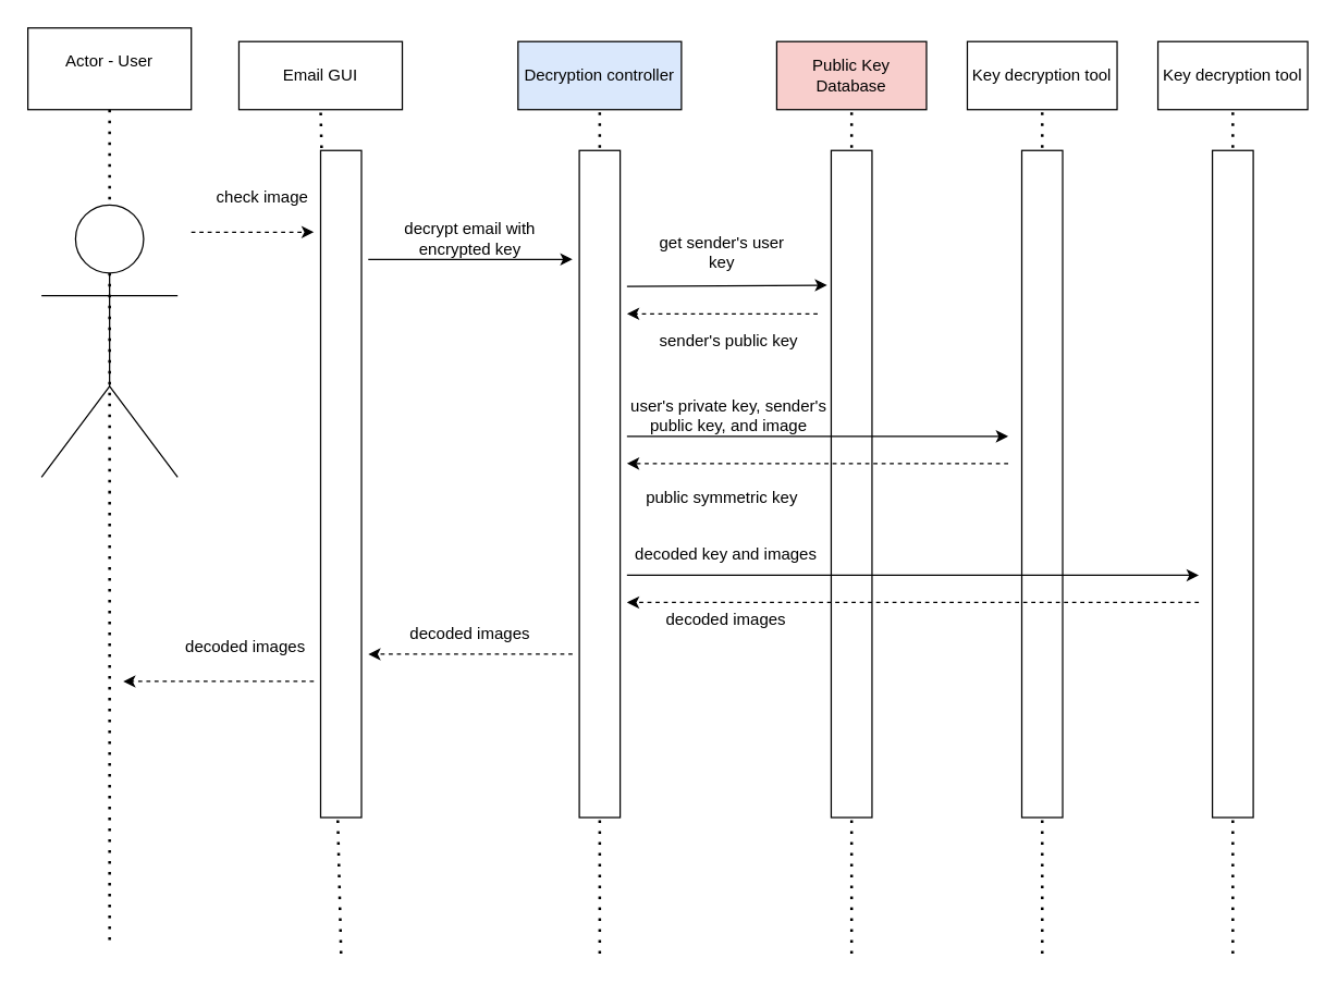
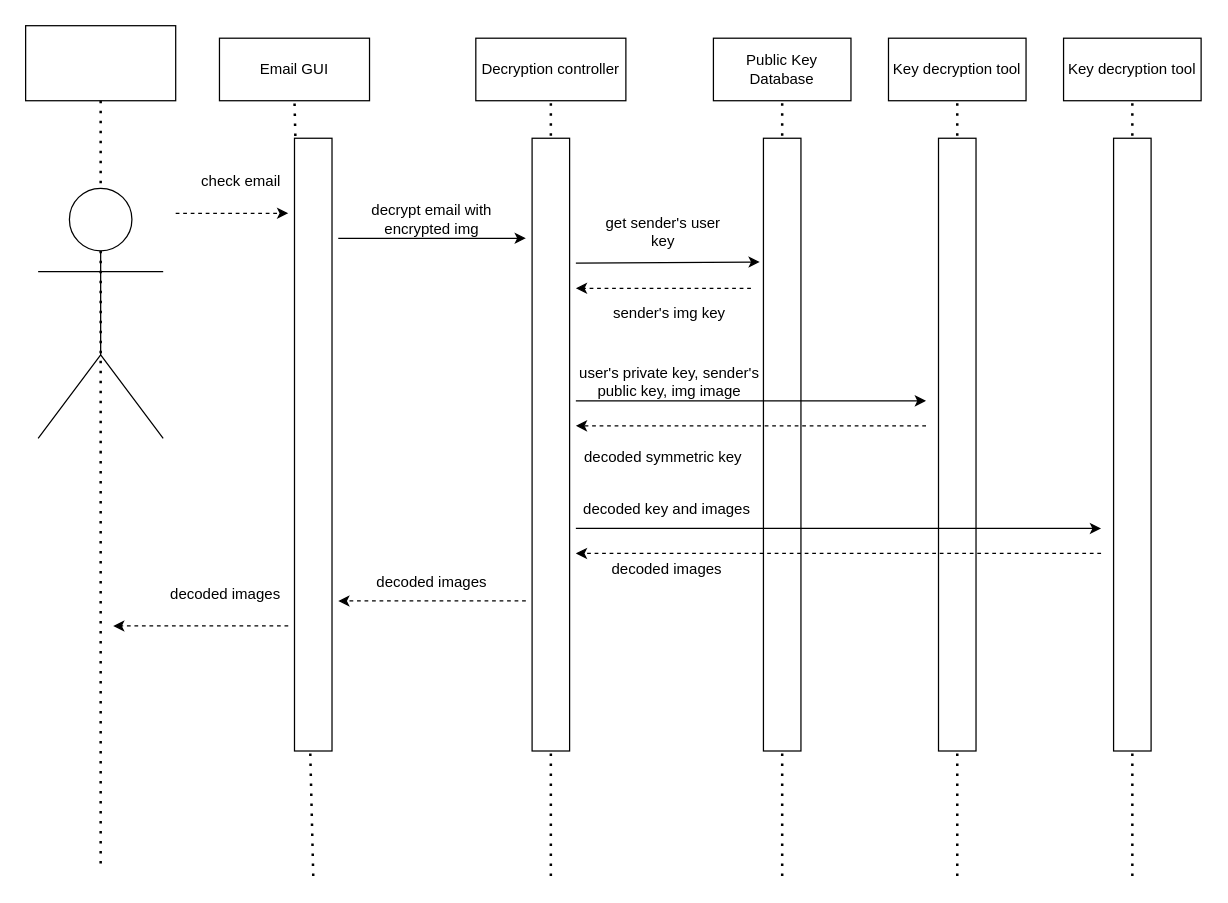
  <mxCell id="0" />
  <mxCell id="1" parent="0" />
  <mxCell id="2" value="" style="rounded=0;whiteSpace=wrap;html=1;" vertex="1" parent="1"><mxGeometry x="20" y="20" width="120" height="60" as="geometry" /></mxCell>
- <mxCell id="3" value="Actor - User" style="text;html=1;strokeColor=none;fillColor=none;align=center;verticalAlign=middle;whiteSpace=wrap;rounded=0;" vertex="1" parent="1"><mxGeometry x="35" y="30" width="90" height="30" as="geometry" /></mxCell>
  <mxCell id="4" value="Email GUI" style="rounded=0;whiteSpace=wrap;html=1;" vertex="1" parent="1"><mxGeometry x="175" y="30" width="120" height="50" as="geometry" /></mxCell>
- <mxCell id="5" value="Decryption controller" style="rounded=0;whiteSpace=wrap;html=1;fillColor=#dae8fc;" vertex="1" parent="1"><mxGeometry x="380" y="30" width="120" height="50" as="geometry" /></mxCell>
- <mxCell id="6" value="Public Key Database" style="rounded=0;whiteSpace=wrap;html=1;fillColor=#f8cecc;" vertex="1" parent="1"><mxGeometry x="570" y="30" width="110" height="50" as="geometry" /></mxCell>
+ <mxCell id="5" value="Decryption controller" style="rounded=0;whiteSpace=wrap;html=1;" vertex="1" parent="1"><mxGeometry x="380" y="30" width="120" height="50" as="geometry" /></mxCell>
+ <mxCell id="6" value="Public Key Database" style="rounded=0;whiteSpace=wrap;html=1;" vertex="1" parent="1"><mxGeometry x="570" y="30" width="110" height="50" as="geometry" /></mxCell>
  <mxCell id="7" value="" style="endArrow=none;dashed=1;html=1;dashPattern=1 3;strokeWidth=2;rounded=0;entryX=0.5;entryY=1;entryDx=0;entryDy=0;" edge="1" parent="1" target="4"><mxGeometry width="50" height="50" relative="1" as="geometry"><mxPoint x="250" y="700" as="sourcePoint" /><mxPoint x="450" y="320" as="targetPoint" /></mxGeometry></mxCell>
  <mxCell id="8" value="" style="rounded=0;whiteSpace=wrap;html=1;" vertex="1" parent="1"><mxGeometry x="235" y="110" width="30" height="490" as="geometry" /></mxCell>
  <mxCell id="9" value="" style="endArrow=none;dashed=1;html=1;dashPattern=1 3;strokeWidth=2;rounded=0;entryX=0.5;entryY=1;entryDx=0;entryDy=0;" edge="1" parent="1"><mxGeometry width="50" height="50" relative="1" as="geometry"><mxPoint x="440" y="700" as="sourcePoint" /><mxPoint x="440" y="80" as="targetPoint" /></mxGeometry></mxCell>
  <mxCell id="10" value="" style="rounded=0;whiteSpace=wrap;html=1;" vertex="1" parent="1"><mxGeometry x="425" y="110" width="30" height="490" as="geometry" /></mxCell>
  <mxCell id="11" value="" style="endArrow=none;dashed=1;html=1;dashPattern=1 3;strokeWidth=2;rounded=0;entryX=0.5;entryY=1;entryDx=0;entryDy=0;" edge="1" parent="1"><mxGeometry width="50" height="50" relative="1" as="geometry"><mxPoint x="625" y="700" as="sourcePoint" /><mxPoint x="625" y="80" as="targetPoint" /></mxGeometry></mxCell>
  <mxCell id="12" value="" style="rounded=0;whiteSpace=wrap;html=1;" vertex="1" parent="1"><mxGeometry x="610" y="110" width="30" height="490" as="geometry" /></mxCell>
- <mxCell id="13" value="check image" style="text;html=1;strokeColor=none;fillColor=none;align=center;verticalAlign=middle;whiteSpace=wrap;rounded=0;" vertex="1" parent="1"><mxGeometry x="150" y="130" width="85" height="30" as="geometry" /></mxCell>
+ <mxCell id="13" value="check email" style="text;html=1;strokeColor=none;fillColor=none;align=center;verticalAlign=middle;whiteSpace=wrap;rounded=0;" vertex="1" parent="1"><mxGeometry x="150" y="130" width="85" height="30" as="geometry" /></mxCell>
  <mxCell id="14" value="" style="html=1;labelBackgroundColor=#ffffff;startArrow=none;startFill=0;startSize=6;endArrow=classic;endFill=1;endSize=6;jettySize=auto;orthogonalLoop=1;strokeWidth=1;dashed=1;fontSize=14;rounded=0;" edge="1" parent="1"><mxGeometry width="60" height="60" relative="1" as="geometry"><mxPoint x="230" y="500" as="sourcePoint" /><mxPoint x="90" y="500" as="targetPoint" /></mxGeometry></mxCell>
  <mxCell id="15" value="" style="html=1;labelBackgroundColor=#ffffff;startArrow=none;startFill=0;startSize=6;endArrow=classic;endFill=1;endSize=6;jettySize=auto;orthogonalLoop=1;strokeWidth=1;dashed=1;fontSize=14;rounded=0;" edge="1" parent="1"><mxGeometry width="60" height="60" relative="1" as="geometry"><mxPoint x="140" y="170" as="sourcePoint" /><mxPoint x="230" y="170" as="targetPoint" /></mxGeometry></mxCell>
- <mxCell id="16" value="decrypt email with encrypted key" style="text;html=1;strokeColor=none;fillColor=none;align=center;verticalAlign=middle;whiteSpace=wrap;rounded=0;" vertex="1" parent="1"><mxGeometry x="280" y="160" width="130" height="30" as="geometry" /></mxCell>
+ <mxCell id="16" value="decrypt email with encrypted img" style="text;html=1;strokeColor=none;fillColor=none;align=center;verticalAlign=middle;whiteSpace=wrap;rounded=0;" vertex="1" parent="1"><mxGeometry x="280" y="160" width="130" height="30" as="geometry" /></mxCell>
  <mxCell id="17" value="" style="endArrow=classic;html=1;rounded=0;" edge="1" parent="1"><mxGeometry width="50" height="50" relative="1" as="geometry"><mxPoint x="270" y="190" as="sourcePoint" /><mxPoint x="420" y="190" as="targetPoint" /></mxGeometry></mxCell>
  <mxCell id="18" value="" style="endArrow=classic;html=1;rounded=0;exitX=1.167;exitY=0.204;exitDx=0;exitDy=0;exitPerimeter=0;entryX=-0.099;entryY=0.202;entryDx=0;entryDy=0;entryPerimeter=0;" edge="1" parent="1" source="10" target="12"><mxGeometry width="50" height="50" relative="1" as="geometry"><mxPoint x="400" y="360" as="sourcePoint" /><mxPoint x="450" y="310" as="targetPoint" /></mxGeometry></mxCell>
  <mxCell id="19" value="get sender's user key" style="text;html=1;strokeColor=none;fillColor=none;align=center;verticalAlign=middle;whiteSpace=wrap;rounded=0;" vertex="1" parent="1"><mxGeometry x="480" y="170" width="100" height="30" as="geometry" /></mxCell>
  <mxCell id="20" value="" style="html=1;labelBackgroundColor=#ffffff;startArrow=none;startFill=0;startSize=6;endArrow=classic;endFill=1;endSize=6;jettySize=auto;orthogonalLoop=1;strokeWidth=1;dashed=1;fontSize=14;rounded=0;" edge="1" parent="1"><mxGeometry width="60" height="60" relative="1" as="geometry"><mxPoint x="600" y="230" as="sourcePoint" /><mxPoint x="460" y="230" as="targetPoint" /></mxGeometry></mxCell>
- <mxCell id="21" value="sender's public key" style="text;html=1;strokeColor=none;fillColor=none;align=center;verticalAlign=middle;whiteSpace=wrap;rounded=0;" vertex="1" parent="1"><mxGeometry x="480" y="235" width="110" height="30" as="geometry" /></mxCell>
+ <mxCell id="21" value="sender's img key" style="text;html=1;strokeColor=none;fillColor=none;align=center;verticalAlign=middle;whiteSpace=wrap;rounded=0;" vertex="1" parent="1"><mxGeometry x="480" y="235" width="110" height="30" as="geometry" /></mxCell>
  <mxCell id="22" value="" style="endArrow=none;dashed=1;html=1;dashPattern=1 3;strokeWidth=2;rounded=0;entryX=0.5;entryY=1;entryDx=0;entryDy=0;" edge="1" parent="1"><mxGeometry width="50" height="50" relative="1" as="geometry"><mxPoint x="765" y="700" as="sourcePoint" /><mxPoint x="765" y="80" as="targetPoint" /></mxGeometry></mxCell>
  <mxCell id="23" value="" style="rounded=0;whiteSpace=wrap;html=1;" vertex="1" parent="1"><mxGeometry x="750" y="110" width="30" height="490" as="geometry" /></mxCell>
  <mxCell id="24" value="Key decryption tool" style="rounded=0;whiteSpace=wrap;html=1;" vertex="1" parent="1"><mxGeometry x="710" y="30" width="110" height="50" as="geometry" /></mxCell>
  <mxCell id="25" value="" style="endArrow=classic;html=1;rounded=0;" edge="1" parent="1"><mxGeometry width="50" height="50" relative="1" as="geometry"><mxPoint x="460" y="320" as="sourcePoint" /><mxPoint x="740" y="320" as="targetPoint" /></mxGeometry></mxCell>
- <mxCell id="26" value="user's private key, sender's public key, and image" style="text;html=1;strokeColor=none;fillColor=none;align=center;verticalAlign=middle;whiteSpace=wrap;rounded=0;" vertex="1" parent="1"><mxGeometry x="460" y="290" width="150" height="30" as="geometry" /></mxCell>
+ <mxCell id="26" value="user's private key, sender's public key, img image" style="text;html=1;strokeColor=none;fillColor=none;align=center;verticalAlign=middle;whiteSpace=wrap;rounded=0;" vertex="1" parent="1"><mxGeometry x="460" y="290" width="150" height="30" as="geometry" /></mxCell>
  <mxCell id="27" value="" style="html=1;labelBackgroundColor=#ffffff;startArrow=none;startFill=0;startSize=6;endArrow=classic;endFill=1;endSize=6;jettySize=auto;orthogonalLoop=1;strokeWidth=1;dashed=1;fontSize=14;rounded=0;" edge="1" parent="1"><mxGeometry width="60" height="60" relative="1" as="geometry"><mxPoint x="740" y="340" as="sourcePoint" /><mxPoint x="460" y="340" as="targetPoint" /></mxGeometry></mxCell>
- <mxCell id="28" value="public symmetric key" style="text;html=1;strokeColor=none;fillColor=none;align=center;verticalAlign=middle;whiteSpace=wrap;rounded=0;" vertex="1" parent="1"><mxGeometry x="460" y="350" width="140" height="30" as="geometry" /></mxCell>
+ <mxCell id="28" value="decoded symmetric key" style="text;html=1;strokeColor=none;fillColor=none;align=center;verticalAlign=middle;whiteSpace=wrap;rounded=0;" vertex="1" parent="1"><mxGeometry x="460" y="350" width="140" height="30" as="geometry" /></mxCell>
  <mxCell id="29" value="" style="endArrow=none;dashed=1;html=1;dashPattern=1 3;strokeWidth=2;rounded=0;entryX=0.5;entryY=1;entryDx=0;entryDy=0;" edge="1" parent="1"><mxGeometry width="50" height="50" relative="1" as="geometry"><mxPoint x="905" y="700" as="sourcePoint" /><mxPoint x="905" y="80" as="targetPoint" /></mxGeometry></mxCell>
  <mxCell id="30" value="" style="rounded=0;whiteSpace=wrap;html=1;" vertex="1" parent="1"><mxGeometry x="890" y="110" width="30" height="490" as="geometry" /></mxCell>
  <mxCell id="31" value="Key decryption tool" style="rounded=0;whiteSpace=wrap;html=1;" vertex="1" parent="1"><mxGeometry x="850" y="30" width="110" height="50" as="geometry" /></mxCell>
  <mxCell id="32" value="" style="endArrow=classic;html=1;rounded=0;" edge="1" parent="1"><mxGeometry width="50" height="50" relative="1" as="geometry"><mxPoint x="460" y="422" as="sourcePoint" /><mxPoint x="880" y="422" as="targetPoint" /></mxGeometry></mxCell>
  <mxCell id="33" value="" style="html=1;labelBackgroundColor=#ffffff;startArrow=none;startFill=0;startSize=6;endArrow=classic;endFill=1;endSize=6;jettySize=auto;orthogonalLoop=1;strokeWidth=1;dashed=1;fontSize=14;rounded=0;" edge="1" parent="1"><mxGeometry width="60" height="60" relative="1" as="geometry"><mxPoint x="880" y="442" as="sourcePoint" /><mxPoint x="460" y="442" as="targetPoint" /></mxGeometry></mxCell>
  <mxCell id="34" value="decoded key and images" style="text;html=1;strokeColor=none;fillColor=none;align=center;verticalAlign=middle;whiteSpace=wrap;rounded=0;" vertex="1" parent="1"><mxGeometry x="458" y="392" width="150" height="30" as="geometry" /></mxCell>
  <mxCell id="35" value="decoded images" style="text;html=1;strokeColor=none;fillColor=none;align=center;verticalAlign=middle;whiteSpace=wrap;rounded=0;" vertex="1" parent="1"><mxGeometry x="483" y="440" width="100" height="30" as="geometry" /></mxCell>
  <mxCell id="36" value="" style="html=1;labelBackgroundColor=#ffffff;startArrow=none;startFill=0;startSize=6;endArrow=classic;endFill=1;endSize=6;jettySize=auto;orthogonalLoop=1;strokeWidth=1;dashed=1;fontSize=14;rounded=0;" edge="1" parent="1"><mxGeometry width="60" height="60" relative="1" as="geometry"><mxPoint x="420" y="480" as="sourcePoint" /><mxPoint x="270" y="480" as="targetPoint" /></mxGeometry></mxCell>
  <mxCell id="37" value="decoded images" style="text;html=1;strokeColor=none;fillColor=none;align=center;verticalAlign=middle;whiteSpace=wrap;rounded=0;" vertex="1" parent="1"><mxGeometry x="295" y="450" width="100" height="30" as="geometry" /></mxCell>
  <mxCell id="38" value="" style="endArrow=none;dashed=1;html=1;dashPattern=1 3;strokeWidth=2;rounded=0;" edge="1" parent="1"><mxGeometry width="50" height="50" relative="1" as="geometry"><mxPoint x="80" y="80" as="sourcePoint" /><mxPoint x="80" y="690" as="targetPoint" /></mxGeometry></mxCell>
  <mxCell id="39" value="decoded images" style="text;html=1;strokeColor=none;fillColor=none;align=center;verticalAlign=middle;whiteSpace=wrap;rounded=0;" vertex="1" parent="1"><mxGeometry x="130" y="460" width="100" height="30" as="geometry" /></mxCell>
  <mxCell id="40" value="" style="shape=umlActor;verticalLabelPosition=bottom;verticalAlign=top;html=1;outlineConnect=0;" vertex="1" parent="1"><mxGeometry x="30" y="150" width="100" height="200" as="geometry" /></mxCell>
